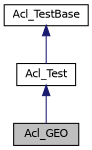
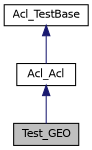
  digraph {
    node [color=black fillcolor=white fontname=Helvetica fontsize=10 shape=record style=filled]
    edge [color=midnightblue dir=back fontname=Helvetica fontsize=10 labelfontname=Helvetica labelfontsize=10 style=solid]
-   n1 [fillcolor=grey75 fontcolor=black height=0.2 label=Acl_GEO width=0.4]
+   n1 [fillcolor=grey75 fontcolor=black height=0.2 label=Test_GEO width=0.4]
    n2 [height=0.2 label=Acl_TestBase width=0.4]
-   n3 [height=0.2 label=Acl_Test width=0.4]
+   n3 [height=0.2 label=Acl_Acl width=0.4]
    n2 -> n3
    n3 -> n1
  }
